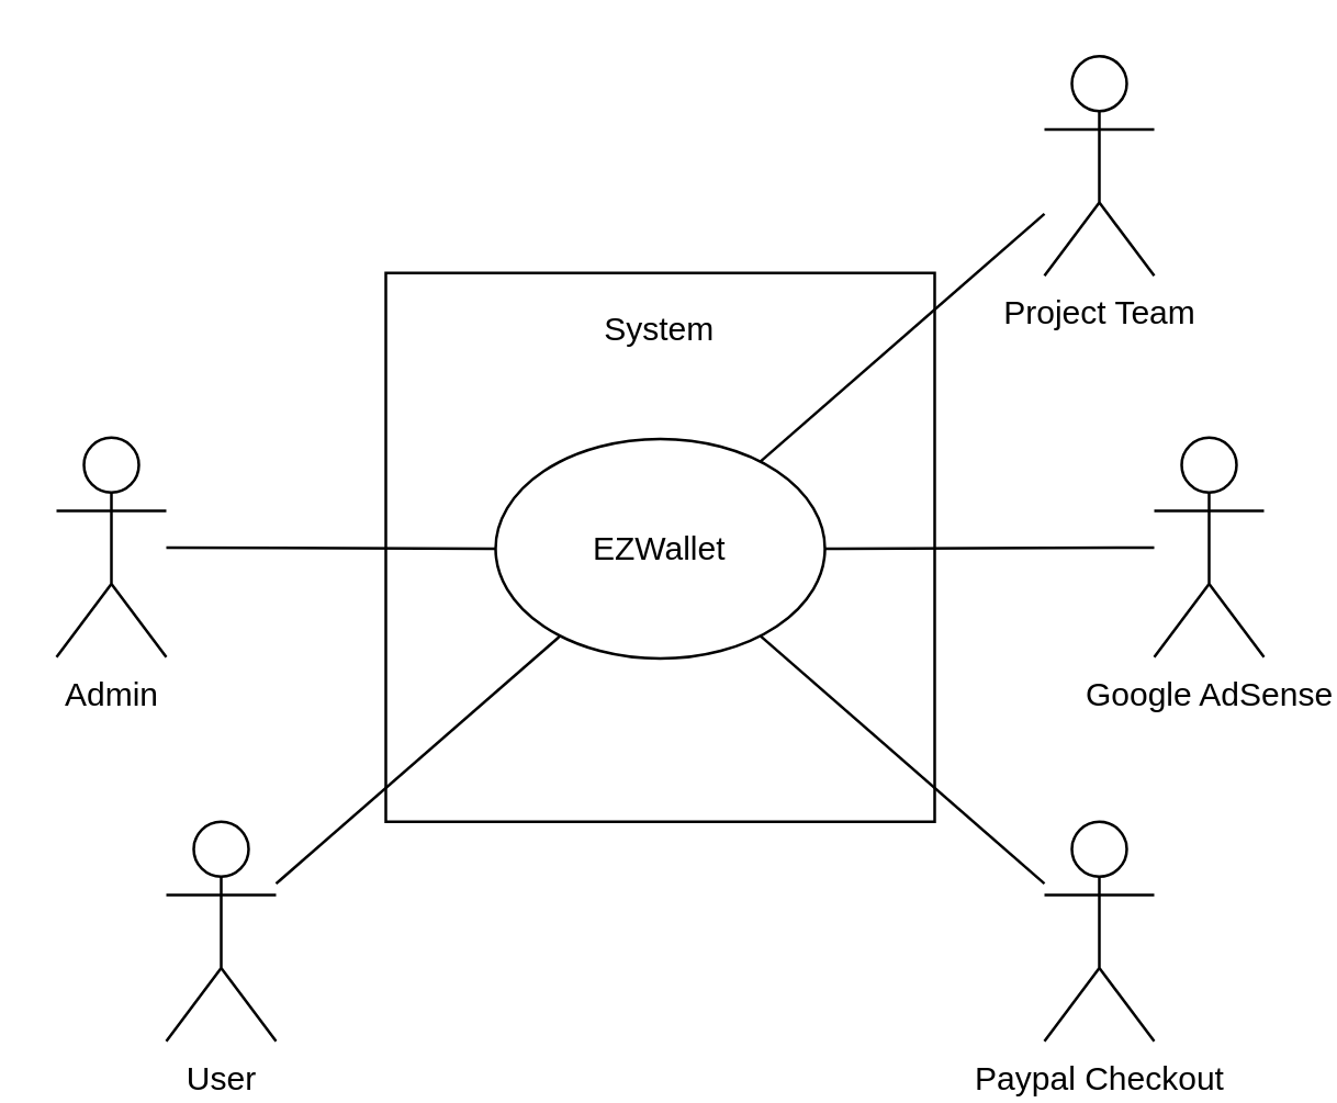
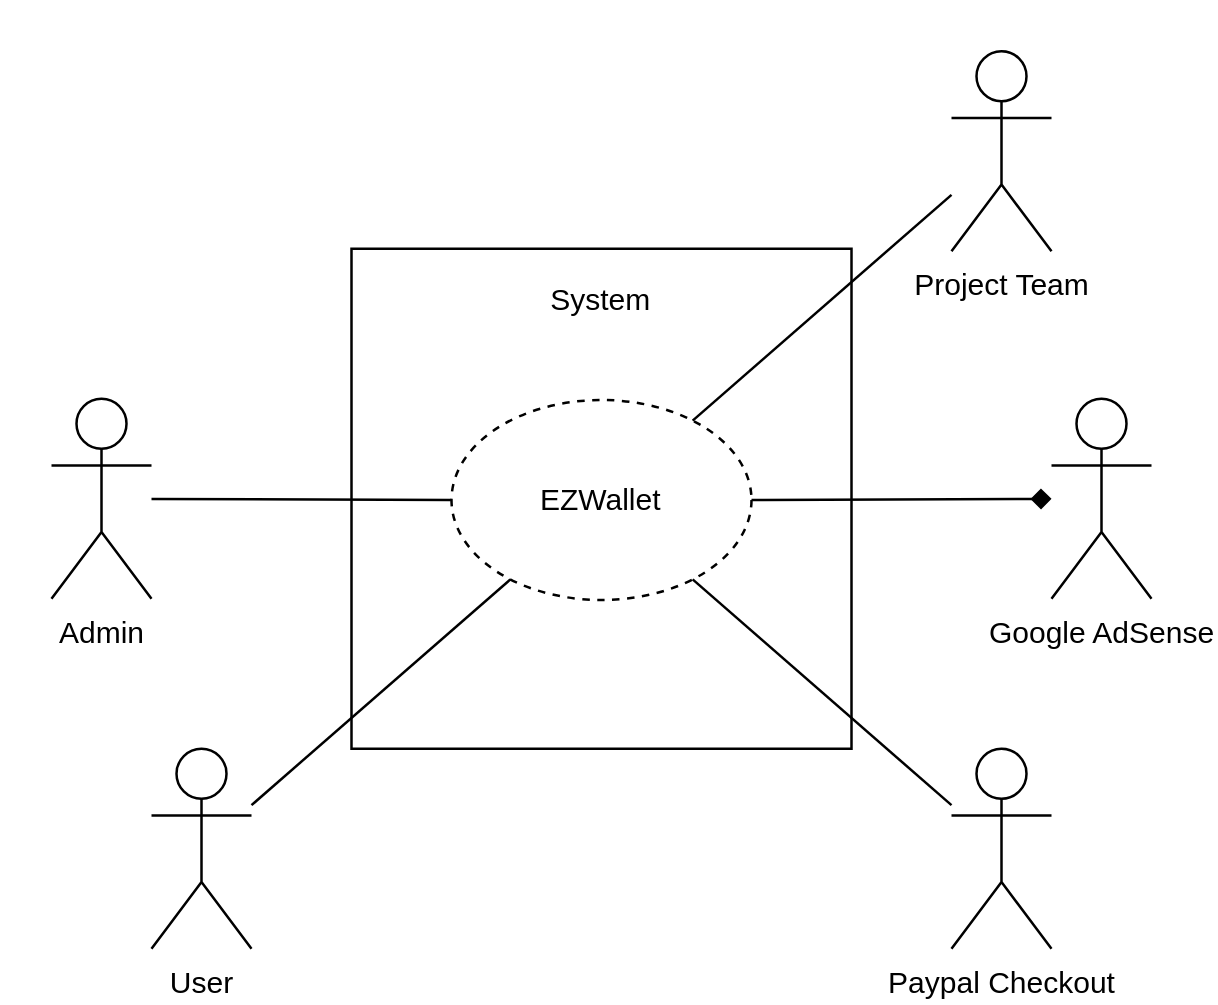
  <mxCell id="0" />
  <mxCell id="1" parent="0" />
  <mxCell id="2" value="" style="rounded=0;whiteSpace=wrap;html=1;" parent="1" vertex="1"><mxGeometry x="140" y="99" width="200" height="200" as="geometry" /></mxCell>
- <mxCell id="3" value="EZWallet" style="ellipse;whiteSpace=wrap;html=1;" parent="1" vertex="1"><mxGeometry x="180" y="159.5" width="120" height="80" as="geometry" /></mxCell>
+ <mxCell id="3" value="EZWallet" style="ellipse;whiteSpace=wrap;html=1;dashed=1;" parent="1" vertex="1"><mxGeometry x="180" y="159.5" width="120" height="80" as="geometry" /></mxCell>
  <mxCell id="4" value="User" style="shape=umlActor;verticalLabelPosition=bottom;verticalAlign=top;html=1;outlineConnect=0;" parent="1" vertex="1"><mxGeometry x="60" y="299" width="40" height="80" as="geometry" /></mxCell>
  <mxCell id="5" value="Project Team" style="shape=umlActor;verticalLabelPosition=bottom;verticalAlign=top;html=1;outlineConnect=0;" parent="1" vertex="1"><mxGeometry x="380" y="20" width="40" height="80" as="geometry" /></mxCell>
  <mxCell id="6" value="System" style="text;html=1;strokeColor=none;fillColor=none;align=center;verticalAlign=middle;whiteSpace=wrap;rounded=0;" parent="1" vertex="1"><mxGeometry x="200" y="99" width="80" height="41" as="geometry" /></mxCell>
  <mxCell id="7" value="" style="endArrow=none;html=1;rounded=0;" parent="1" source="3" target="4" edge="1"><mxGeometry width="50" height="50" relative="1" as="geometry"><mxPoint x="0" y="109" as="sourcePoint" /><mxPoint x="140" y="59" as="targetPoint" /></mxGeometry></mxCell>
  <mxCell id="8" value="" style="endArrow=none;html=1;rounded=0;" parent="1" source="3" target="5" edge="1"><mxGeometry width="50" height="50" relative="1" as="geometry"><mxPoint x="240" y="459" as="sourcePoint" /><mxPoint x="390" y="329" as="targetPoint" /></mxGeometry></mxCell>
  <mxCell id="9" value="Admin" style="shape=umlActor;verticalLabelPosition=bottom;verticalAlign=top;html=1;outlineConnect=0;" vertex="1" parent="1"><mxGeometry x="20" y="159" width="40" height="80" as="geometry" /></mxCell>
  <mxCell id="10" value="Google AdSense" style="shape=umlActor;verticalLabelPosition=bottom;verticalAlign=top;html=1;outlineConnect=0;" vertex="1" parent="1"><mxGeometry x="420" y="159" width="40" height="80" as="geometry" /></mxCell>
  <mxCell id="11" value="Paypal Checkout" style="shape=umlActor;verticalLabelPosition=bottom;verticalAlign=top;html=1;outlineConnect=0;" vertex="1" parent="1"><mxGeometry x="380" y="299" width="40" height="80" as="geometry" /></mxCell>
  <mxCell id="12" value="" style="endArrow=none;html=1;rounded=0;" edge="1" parent="1" source="9" target="3"><mxGeometry width="50" height="50" relative="1" as="geometry"><mxPoint x="70" y="179" as="sourcePoint" /><mxPoint x="120" y="129" as="targetPoint" /></mxGeometry></mxCell>
- <mxCell id="13" value="" style="endArrow=none;html=1;rounded=0;" edge="1" parent="1" source="3" target="10"><mxGeometry width="50" height="50" relative="1" as="geometry"><mxPoint x="90" y="-61" as="sourcePoint" /><mxPoint x="140" y="-111" as="targetPoint" /></mxGeometry></mxCell>
+ <mxCell id="13" value="" style="endArrow=diamond;html=1;rounded=0;" edge="1" parent="1" source="3" target="10"><mxGeometry width="50" height="50" relative="1" as="geometry"><mxPoint x="90" y="-61" as="sourcePoint" /><mxPoint x="140" y="-111" as="targetPoint" /></mxGeometry></mxCell>
  <mxCell id="14" value="" style="endArrow=none;html=1;rounded=0;" edge="1" parent="1" source="3" target="11"><mxGeometry width="50" height="50" relative="1" as="geometry"><mxPoint x="350" y="139" as="sourcePoint" /><mxPoint x="400" y="89" as="targetPoint" /></mxGeometry></mxCell>
